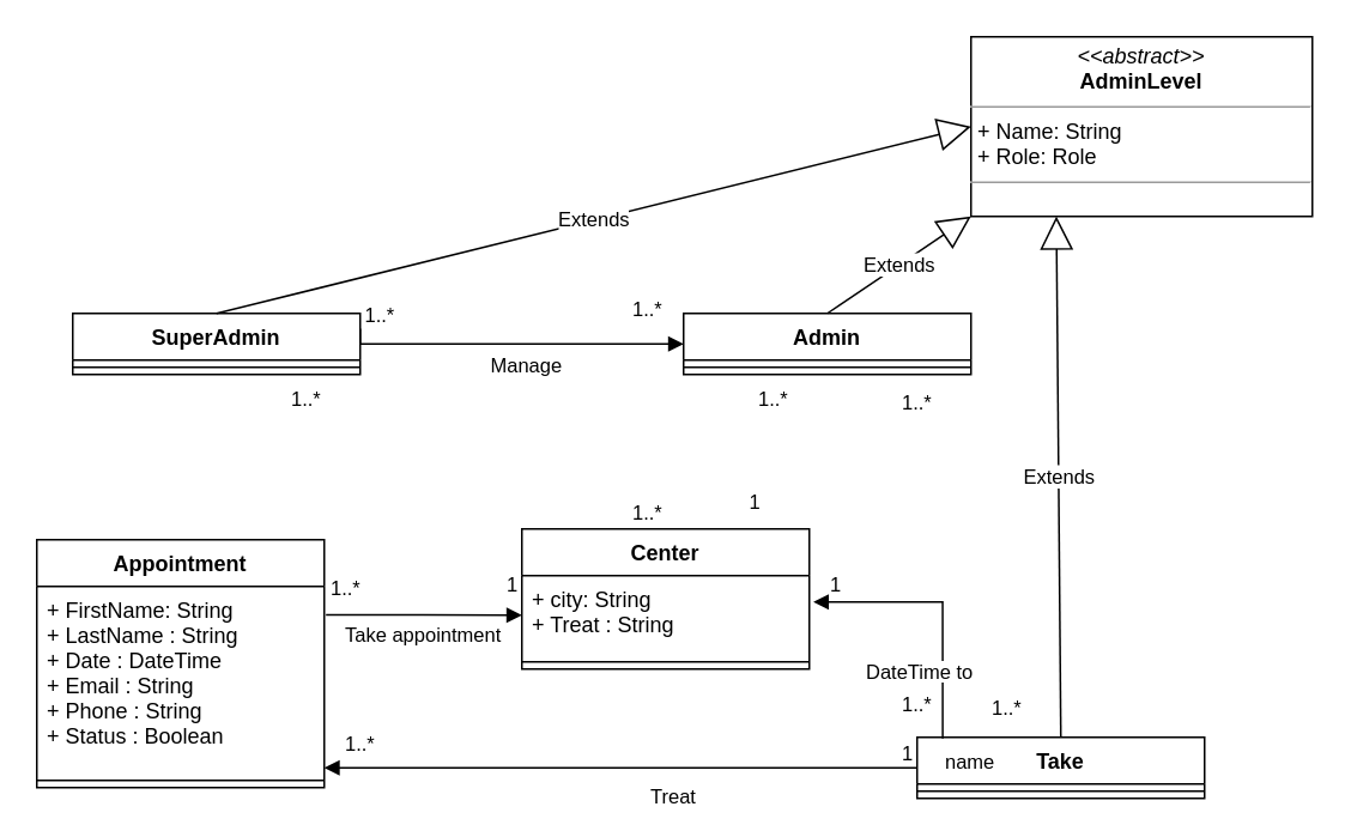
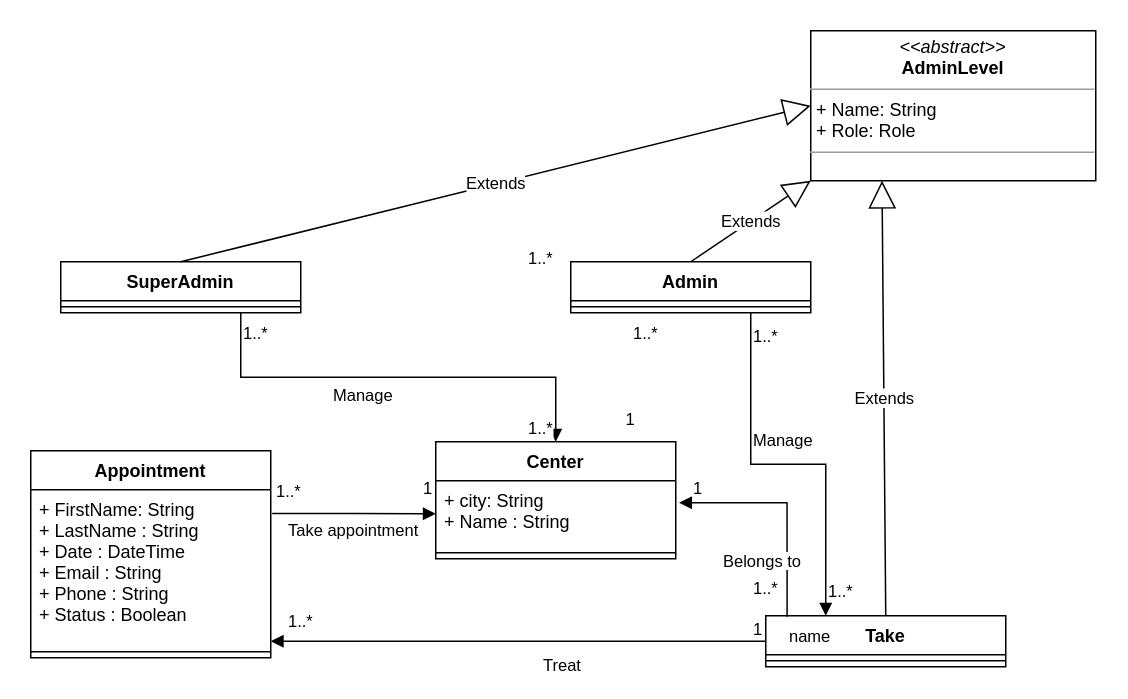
  <mxCell id="0" />
  <mxCell id="1" parent="0" />
  <mxCell id="2" value="&lt;p style=&quot;margin:0px;margin-top:4px;text-align:center;&quot;&gt;&lt;i&gt;&amp;lt;&amp;lt;abstract&amp;gt;&amp;gt;&lt;/i&gt;&lt;br&gt;&lt;b&gt;AdminLevel&lt;/b&gt;&lt;/p&gt;&lt;hr size=&quot;1&quot;&gt;&lt;p style=&quot;margin:0px;margin-left:4px;&quot;&gt;+ Name: String&lt;br&gt;+ Role: Role&lt;/p&gt;&lt;hr size=&quot;1&quot;&gt;&lt;p style=&quot;margin:0px;margin-left:4px;&quot;&gt;&lt;br&gt;&lt;/p&gt;" style="verticalAlign=top;align=left;overflow=fill;fontSize=12;fontFamily=Helvetica;html=1;" vertex="1" parent="1"><mxGeometry x="540" y="20" width="190" height="100" as="geometry" /></mxCell>
  <mxCell id="3" value="SuperAdmin" style="swimlane;fontStyle=1;align=center;verticalAlign=top;childLayout=stackLayout;horizontal=1;startSize=26;horizontalStack=0;resizeParent=1;resizeParentMax=0;resizeLast=0;collapsible=1;marginBottom=0;" vertex="1" parent="1"><mxGeometry x="40" y="174" width="160" height="34" as="geometry" /></mxCell>
  <mxCell id="4" value="" style="line;strokeWidth=1;fillColor=none;align=left;verticalAlign=middle;spacingTop=-1;spacingLeft=3;spacingRight=3;rotatable=0;labelPosition=right;points=[];portConstraint=eastwest;strokeColor=inherit;" vertex="1" parent="3"><mxGeometry y="26" width="160" height="8" as="geometry" /></mxCell>
  <mxCell id="5" value="Admin" style="swimlane;fontStyle=1;align=center;verticalAlign=top;childLayout=stackLayout;horizontal=1;startSize=26;horizontalStack=0;resizeParent=1;resizeParentMax=0;resizeLast=0;collapsible=1;marginBottom=0;" vertex="1" parent="1"><mxGeometry x="380" y="174" width="160" height="34" as="geometry" /></mxCell>
  <mxCell id="6" value="" style="line;strokeWidth=1;fillColor=none;align=left;verticalAlign=middle;spacingTop=-1;spacingLeft=3;spacingRight=3;rotatable=0;labelPosition=right;points=[];portConstraint=eastwest;strokeColor=inherit;" vertex="1" parent="5"><mxGeometry y="26" width="160" height="8" as="geometry" /></mxCell>
  <mxCell id="7" value="Take" style="swimlane;fontStyle=1;align=center;verticalAlign=top;childLayout=stackLayout;horizontal=1;startSize=26;horizontalStack=0;resizeParent=1;resizeParentMax=0;resizeLast=0;collapsible=1;marginBottom=0;" vertex="1" parent="1"><mxGeometry x="510" y="410" width="160" height="34" as="geometry" /></mxCell>
  <mxCell id="8" value="" style="line;strokeWidth=1;fillColor=none;align=left;verticalAlign=middle;spacingTop=-1;spacingLeft=3;spacingRight=3;rotatable=0;labelPosition=right;points=[];portConstraint=eastwest;strokeColor=inherit;" vertex="1" parent="7"><mxGeometry y="26" width="160" height="8" as="geometry" /></mxCell>
  <mxCell id="9" value="Center" style="swimlane;fontStyle=1;align=center;verticalAlign=top;childLayout=stackLayout;horizontal=1;startSize=26;horizontalStack=0;resizeParent=1;resizeParentMax=0;resizeLast=0;collapsible=1;marginBottom=0;" vertex="1" parent="1"><mxGeometry x="290" y="294" width="160" height="78" as="geometry" /></mxCell>
- <mxCell id="10" value="+ city: String&#10;+ Treat : String" style="text;strokeColor=none;fillColor=none;align=left;verticalAlign=top;spacingLeft=4;spacingRight=4;overflow=hidden;rotatable=0;points=[[0,0.5],[1,0.5]];portConstraint=eastwest;" vertex="1" parent="9"><mxGeometry y="26" width="160" height="44" as="geometry" /></mxCell>
+ <mxCell id="10" value="+ city: String&#10;+ Name : String" style="text;strokeColor=none;fillColor=none;align=left;verticalAlign=top;spacingLeft=4;spacingRight=4;overflow=hidden;rotatable=0;points=[[0,0.5],[1,0.5]];portConstraint=eastwest;" vertex="1" parent="9"><mxGeometry y="26" width="160" height="44" as="geometry" /></mxCell>
  <mxCell id="11" value="" style="line;strokeWidth=1;fillColor=none;align=left;verticalAlign=middle;spacingTop=-1;spacingLeft=3;spacingRight=3;rotatable=0;labelPosition=right;points=[];portConstraint=eastwest;strokeColor=inherit;" vertex="1" parent="9"><mxGeometry y="70" width="160" height="8" as="geometry" /></mxCell>
  <mxCell id="12" value="Appointment" style="swimlane;fontStyle=1;align=center;verticalAlign=top;childLayout=stackLayout;horizontal=1;startSize=26;horizontalStack=0;resizeParent=1;resizeParentMax=0;resizeLast=0;collapsible=1;marginBottom=0;" vertex="1" parent="1"><mxGeometry x="20" y="300" width="160" height="138" as="geometry" /></mxCell>
  <mxCell id="13" value="+ FirstName: String&#10;+ LastName : String&#10;+ Date : DateTime&#10;+ Email : String&#10;+ Phone : String&#10;+ Status : Boolean&#10;" style="text;strokeColor=none;fillColor=none;align=left;verticalAlign=top;spacingLeft=4;spacingRight=4;overflow=hidden;rotatable=0;points=[[0,0.5],[1,0.5]];portConstraint=eastwest;" vertex="1" parent="12"><mxGeometry y="26" width="160" height="104" as="geometry" /></mxCell>
  <mxCell id="14" value="" style="line;strokeWidth=1;fillColor=none;align=left;verticalAlign=middle;spacingTop=-1;spacingLeft=3;spacingRight=3;rotatable=0;labelPosition=right;points=[];portConstraint=eastwest;strokeColor=inherit;" vertex="1" parent="12"><mxGeometry y="130" width="160" height="8" as="geometry" /></mxCell>
  <mxCell id="15" value="Extends" style="endArrow=block;endSize=16;endFill=0;html=1;rounded=0;exitX=0.5;exitY=0;exitDx=0;exitDy=0;entryX=0;entryY=0.5;entryDx=0;entryDy=0;" edge="1" parent="1" source="3" target="2"><mxGeometry width="160" relative="1" as="geometry"><mxPoint x="170" y="120" as="sourcePoint" /><mxPoint x="130" y="60" as="targetPoint" /></mxGeometry></mxCell>
  <mxCell id="16" value="Extends" style="endArrow=block;endSize=16;endFill=0;html=1;rounded=0;exitX=0.5;exitY=0;exitDx=0;exitDy=0;entryX=0;entryY=1;entryDx=0;entryDy=0;" edge="1" parent="1" source="5" target="2"><mxGeometry width="160" relative="1" as="geometry"><mxPoint x="280" y="270" as="sourcePoint" /><mxPoint x="440" y="270" as="targetPoint" /></mxGeometry></mxCell>
  <mxCell id="17" value="Extends" style="endArrow=block;endSize=16;endFill=0;html=1;rounded=0;exitX=0.5;exitY=0;exitDx=0;exitDy=0;entryX=0.25;entryY=1;entryDx=0;entryDy=0;" edge="1" parent="1" source="7" target="2"><mxGeometry width="160" relative="1" as="geometry"><mxPoint x="280" y="270" as="sourcePoint" /><mxPoint x="440" y="270" as="targetPoint" /></mxGeometry></mxCell>
- <mxCell id="18" value="Manage" style="endArrow=block;endFill=1;html=1;edgeStyle=orthogonalEdgeStyle;align=left;verticalAlign=top;rounded=0;exitX=1;exitY=0.25;exitDx=0;exitDy=0;entryX=0;entryY=0.5;entryDx=0;entryDy=0;" edge="1" parent="1" source="3" target="5"><mxGeometry x="-0.167" y="1" relative="1" as="geometry"><mxPoint x="280" y="270" as="sourcePoint" /><mxPoint x="440" y="270" as="targetPoint" /><Array as="points"><mxPoint x="200" y="191" /></Array><mxPoint as="offset" /></mxGeometry></mxCell>
- <mxCell id="19" value="1..*" style="edgeLabel;resizable=0;html=1;align=left;verticalAlign=bottom;" connectable="0" vertex="1" parent="18"><mxGeometry x="-1" relative="1" as="geometry"><mxPoint x="1" as="offset" /></mxGeometry></mxCell>
  <mxCell id="20" value="1..*" style="edgeLabel;resizable=0;html=1;align=left;verticalAlign=bottom;" connectable="0" vertex="1" parent="1"><mxGeometry x="350" y="180" as="geometry" /></mxCell>
+ <mxCell id="21" value="Manage" style="endArrow=block;endFill=1;html=1;edgeStyle=orthogonalEdgeStyle;align=left;verticalAlign=top;rounded=0;exitX=0.75;exitY=1;exitDx=0;exitDy=0;entryX=0.5;entryY=0;entryDx=0;entryDy=0;" edge="1" parent="1" source="3" target="9"><mxGeometry x="-0.304" y="1" relative="1" as="geometry"><mxPoint x="280" y="270" as="sourcePoint" /><mxPoint x="440" y="270" as="targetPoint" /><mxPoint as="offset" /></mxGeometry></mxCell>
  <mxCell id="22" value="1..*" style="edgeLabel;resizable=0;html=1;align=left;verticalAlign=bottom;" connectable="0" vertex="1" parent="1"><mxGeometry x="160" y="230" as="geometry" /></mxCell>
  <mxCell id="23" value="1..*" style="edgeLabel;resizable=0;html=1;align=left;verticalAlign=bottom;" connectable="0" vertex="1" parent="1"><mxGeometry x="190" y="208" as="geometry"><mxPoint x="160" y="85" as="offset" /></mxGeometry></mxCell>
+ <mxCell id="24" value="Manage" style="endArrow=block;endFill=1;html=1;edgeStyle=orthogonalEdgeStyle;align=left;verticalAlign=top;rounded=0;exitX=0.75;exitY=1;exitDx=0;exitDy=0;entryX=0.25;entryY=0;entryDx=0;entryDy=0;" edge="1" parent="1" source="5" target="7"><mxGeometry x="-0.429" relative="1" as="geometry"><mxPoint x="280" y="270" as="sourcePoint" /><mxPoint x="440" y="270" as="targetPoint" /><mxPoint as="offset" /></mxGeometry></mxCell>
  <mxCell id="25" value="&lt;span style=&quot;color: rgb(0, 0, 0); font-family: Helvetica; font-size: 11px; font-style: normal; font-variant-ligatures: normal; font-variant-caps: normal; font-weight: 400; letter-spacing: normal; orphans: 2; text-align: left; text-indent: 0px; text-transform: none; widows: 2; word-spacing: 0px; -webkit-text-stroke-width: 0px; background-color: rgb(255, 255, 255); text-decoration-thickness: initial; text-decoration-style: initial; text-decoration-color: initial; float: none; display: inline !important;&quot;&gt;1..*&lt;/span&gt;" style="text;whiteSpace=wrap;html=1;" vertex="1" parent="1"><mxGeometry x="500" y="210" width="20" height="20" as="geometry" /></mxCell>
  <mxCell id="26" value="&lt;span style=&quot;color: rgb(0, 0, 0); font-family: Helvetica; font-size: 11px; font-style: normal; font-variant-ligatures: normal; font-variant-caps: normal; font-weight: 400; letter-spacing: normal; orphans: 2; text-align: left; text-indent: 0px; text-transform: none; widows: 2; word-spacing: 0px; -webkit-text-stroke-width: 0px; background-color: rgb(255, 255, 255); text-decoration-thickness: initial; text-decoration-style: initial; text-decoration-color: initial; float: none; display: inline !important;&quot;&gt;1..*&lt;/span&gt;" style="text;whiteSpace=wrap;html=1;" vertex="1" parent="1"><mxGeometry x="550" y="380" width="20" height="20" as="geometry" /></mxCell>
  <mxCell id="27" value="Treat" style="endArrow=block;endFill=1;html=1;edgeStyle=orthogonalEdgeStyle;align=left;verticalAlign=top;rounded=0;exitX=0;exitY=0.5;exitDx=0;exitDy=0;" edge="1" parent="1" source="7"><mxGeometry x="-0.091" y="3" relative="1" as="geometry"><mxPoint x="280" y="270" as="sourcePoint" /><mxPoint x="180" y="427" as="targetPoint" /><mxPoint as="offset" /></mxGeometry></mxCell>
  <mxCell id="28" value="1" style="edgeLabel;resizable=0;html=1;align=left;verticalAlign=bottom;" connectable="0" vertex="1" parent="27"><mxGeometry x="-1" relative="1" as="geometry"><mxPoint x="-10" as="offset" /></mxGeometry></mxCell>
  <mxCell id="29" value="&lt;span style=&quot;color: rgb(0, 0, 0); font-family: Helvetica; font-size: 11px; font-style: normal; font-variant-ligatures: normal; font-variant-caps: normal; font-weight: 400; letter-spacing: normal; orphans: 2; text-align: left; text-indent: 0px; text-transform: none; widows: 2; word-spacing: 0px; -webkit-text-stroke-width: 0px; background-color: rgb(255, 255, 255); text-decoration-thickness: initial; text-decoration-style: initial; text-decoration-color: initial; float: none; display: inline !important;&quot;&gt;1..*&lt;/span&gt;" style="text;whiteSpace=wrap;html=1;" vertex="1" parent="1"><mxGeometry x="190" y="400" width="20" height="20" as="geometry" /></mxCell>
  <mxCell id="30" value="Take appointment" style="endArrow=block;endFill=1;html=1;edgeStyle=orthogonalEdgeStyle;align=left;verticalAlign=top;rounded=0;exitX=1.006;exitY=0.152;exitDx=0;exitDy=0;exitPerimeter=0;entryX=0;entryY=0.5;entryDx=0;entryDy=0;" edge="1" parent="1" source="13" target="10"><mxGeometry x="-0.835" y="2" relative="1" as="geometry"><mxPoint x="280" y="270" as="sourcePoint" /><mxPoint x="440" y="270" as="targetPoint" /><mxPoint as="offset" /></mxGeometry></mxCell>
  <mxCell id="31" value="1..*" style="edgeLabel;resizable=0;html=1;align=left;verticalAlign=bottom;" connectable="0" vertex="1" parent="1"><mxGeometry x="170" y="240" as="geometry"><mxPoint x="12" y="95" as="offset" /></mxGeometry></mxCell>
  <mxCell id="32" value="1" style="edgeLabel;resizable=0;html=1;align=left;verticalAlign=bottom;" connectable="0" vertex="1" parent="1"><mxGeometry x="280" y="333" as="geometry" /></mxCell>
  <mxCell id="33" value="1" style="edgeLabel;resizable=0;html=1;align=left;verticalAlign=bottom;" connectable="0" vertex="1" parent="1"><mxGeometry x="510" y="427" as="geometry"><mxPoint x="-95" y="-140" as="offset" /></mxGeometry></mxCell>
  <mxCell id="34" value="1..*" style="edgeLabel;resizable=0;html=1;align=left;verticalAlign=bottom;" connectable="0" vertex="1" parent="1"><mxGeometry x="420" y="230" as="geometry" /></mxCell>
  <mxCell id="35" value="name" style="endArrow=block;endFill=1;html=1;edgeStyle=orthogonalEdgeStyle;align=left;verticalAlign=top;rounded=0;exitX=0.089;exitY=0.018;exitDx=0;exitDy=0;exitPerimeter=0;entryX=1.014;entryY=0.332;entryDx=0;entryDy=0;entryPerimeter=0;" edge="1" parent="1" source="7" target="10"><mxGeometry x="-1" relative="1" as="geometry"><mxPoint x="280" y="270" as="sourcePoint" /><mxPoint x="440" y="270" as="targetPoint" /></mxGeometry></mxCell>
  <mxCell id="36" value="1" style="edgeLabel;resizable=0;html=1;align=left;verticalAlign=bottom;" connectable="0" vertex="1" parent="35"><mxGeometry x="-1" relative="1" as="geometry"><mxPoint x="-64" y="-78" as="offset" /></mxGeometry></mxCell>
- <mxCell id="37" value="&lt;span style=&quot;color: rgb(0, 0, 0); font-family: Helvetica; font-size: 11px; font-style: normal; font-variant-ligatures: normal; font-variant-caps: normal; font-weight: 400; letter-spacing: normal; orphans: 2; text-align: left; text-indent: 0px; text-transform: none; widows: 2; word-spacing: 0px; -webkit-text-stroke-width: 0px; background-color: rgb(255, 255, 255); text-decoration-thickness: initial; text-decoration-style: initial; text-decoration-color: initial; float: none; display: inline !important;&quot;&gt;DateTime to&lt;/span&gt;" style="text;whiteSpace=wrap;html=1;" vertex="1" parent="1"><mxGeometry x="480" y="360" width="90" height="40" as="geometry" /></mxCell>
+ <mxCell id="37" value="&lt;span style=&quot;color: rgb(0, 0, 0); font-family: Helvetica; font-size: 11px; font-style: normal; font-variant-ligatures: normal; font-variant-caps: normal; font-weight: 400; letter-spacing: normal; orphans: 2; text-align: left; text-indent: 0px; text-transform: none; widows: 2; word-spacing: 0px; -webkit-text-stroke-width: 0px; background-color: rgb(255, 255, 255); text-decoration-thickness: initial; text-decoration-style: initial; text-decoration-color: initial; float: none; display: inline !important;&quot;&gt;Belongs to&lt;/span&gt;" style="text;whiteSpace=wrap;html=1;" vertex="1" parent="1"><mxGeometry x="480" y="360" width="90" height="40" as="geometry" /></mxCell>
  <mxCell id="38" value="1..*" style="edgeLabel;resizable=0;html=1;align=left;verticalAlign=bottom;" connectable="0" vertex="1" parent="1"><mxGeometry x="500" y="400" as="geometry" /></mxCell>
